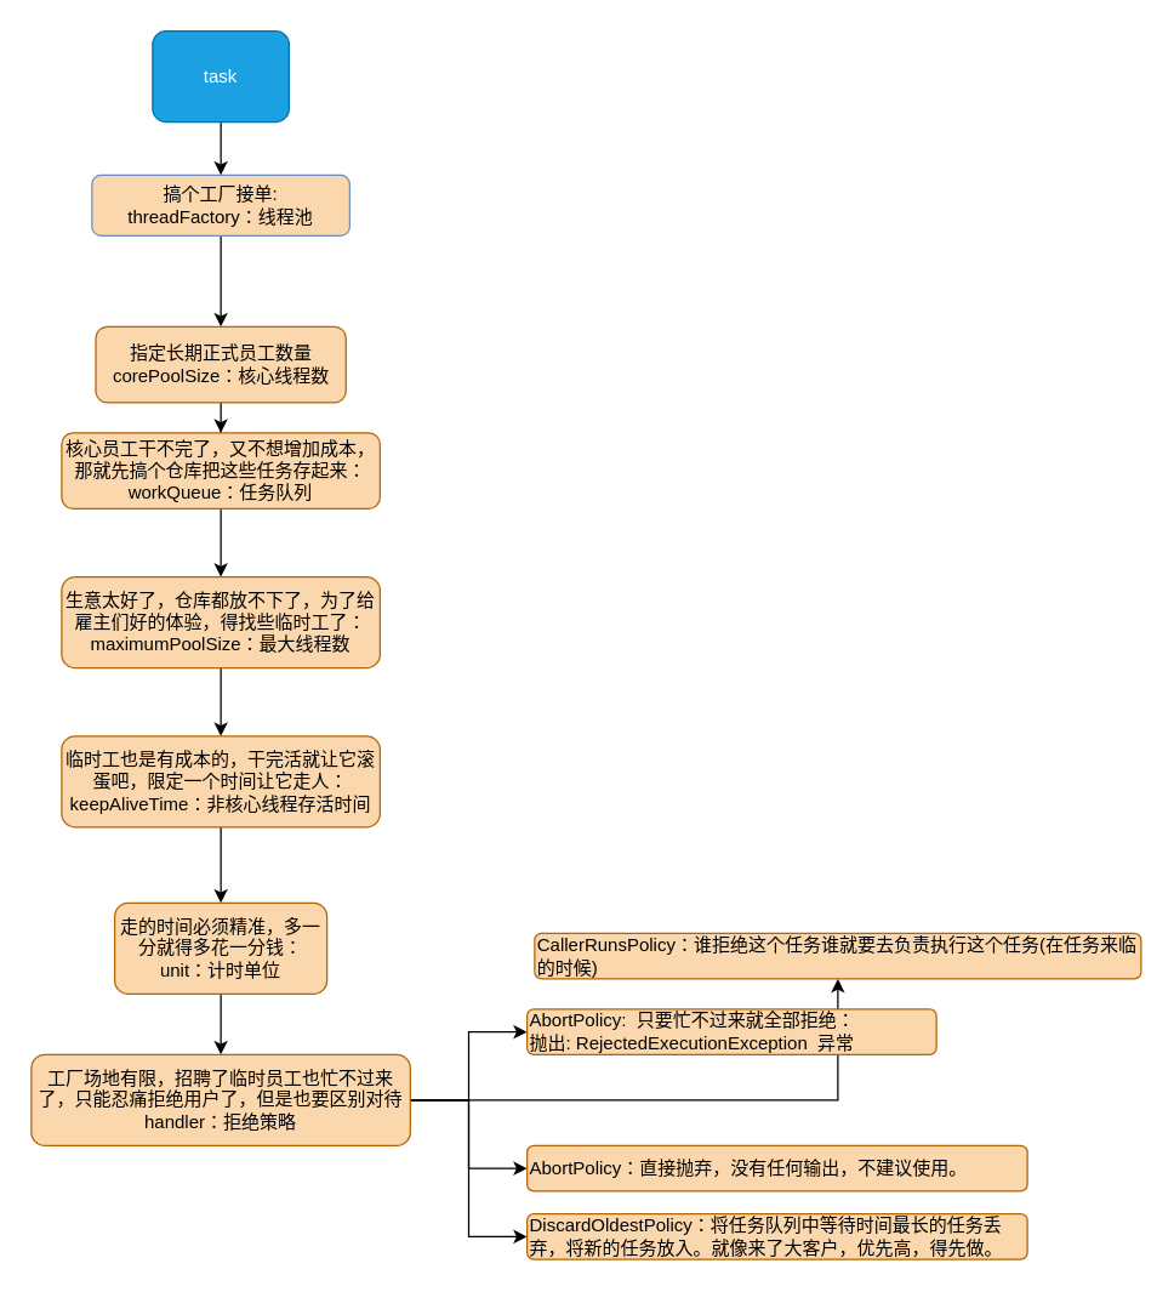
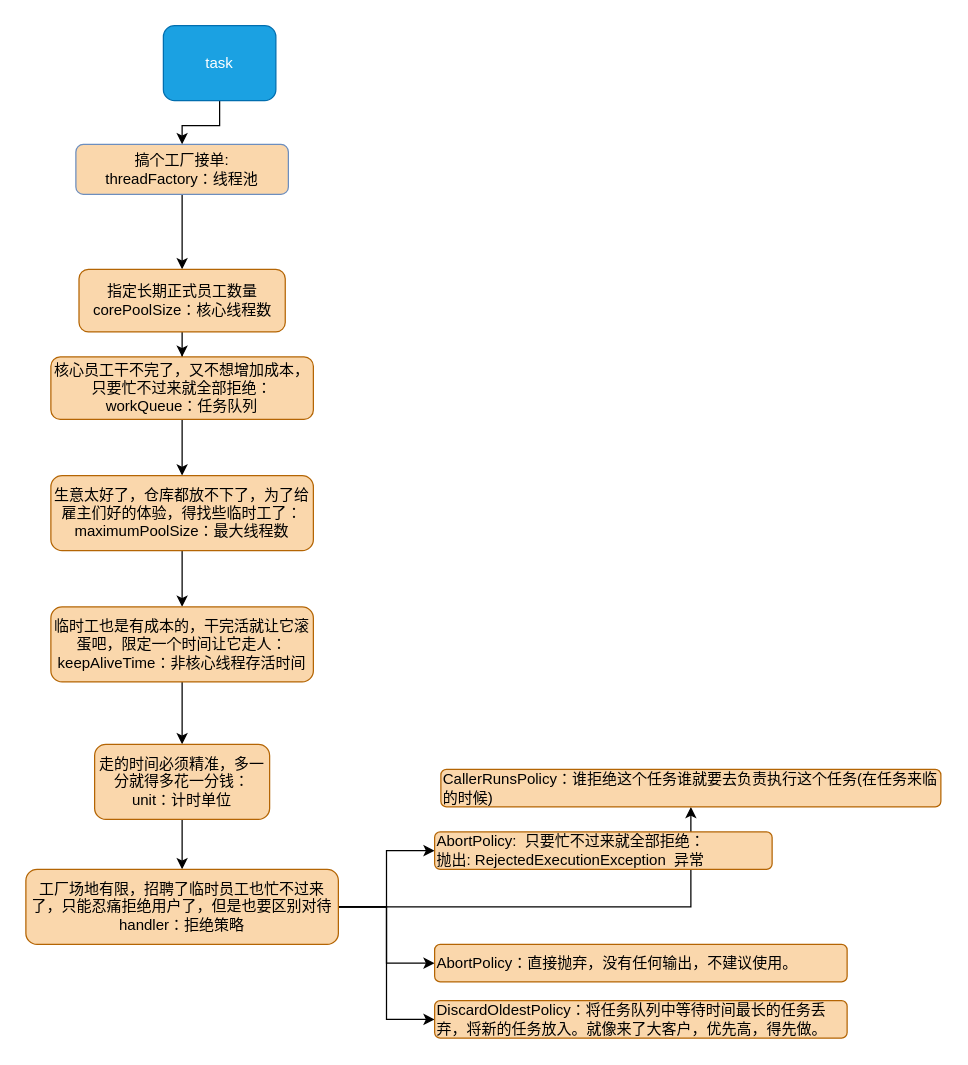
  <mxCell id="0" />
  <mxCell id="1" parent="0" />
  <mxCell id="2" style="edgeStyle=orthogonalEdgeStyle;rounded=0;orthogonalLoop=1;jettySize=auto;html=1;" edge="1" parent="1" source="3" target="7"><mxGeometry relative="1" as="geometry" /></mxCell>
  <mxCell id="3" value="搞个工厂接单:&lt;br&gt;threadFactory：线程池" style="rounded=1;whiteSpace=wrap;html=1;fillColor=#fad7ac;strokeColor=#6c8ebf;" vertex="1" parent="1"><mxGeometry x="60" y="115" width="170" height="40" as="geometry" /></mxCell>
  <mxCell id="4" style="edgeStyle=orthogonalEdgeStyle;rounded=0;orthogonalLoop=1;jettySize=auto;html=1;" edge="1" parent="1" source="5" target="3"><mxGeometry relative="1" as="geometry"><mxPoint x="254" y="50" as="targetPoint" /></mxGeometry></mxCell>
- <mxCell id="5" value="task" style="rounded=1;whiteSpace=wrap;html=1;fillColor=#1ba1e2;fontColor=#ffffff;strokeColor=#006EAF;" vertex="1" parent="1"><mxGeometry x="100" y="20" width="90" height="60" as="geometry" /></mxCell>
+ <mxCell id="5" value="task" style="rounded=1;whiteSpace=wrap;html=1;fillColor=#1ba1e2;fontColor=#ffffff;strokeColor=#006EAF;" vertex="1" parent="1"><mxGeometry x="130" y="20" width="90" height="60" as="geometry" /></mxCell>
  <mxCell id="6" style="edgeStyle=orthogonalEdgeStyle;rounded=0;orthogonalLoop=1;jettySize=auto;html=1;entryX=0.5;entryY=0;entryDx=0;entryDy=0;" edge="1" parent="1" source="7" target="9"><mxGeometry relative="1" as="geometry" /></mxCell>
  <mxCell id="7" value="指定长期正式员工数量corePoolSize：核心线程数" style="whiteSpace=wrap;html=1;fillColor=#fad7ac;strokeColor=#b46504;rounded=1;" vertex="1" parent="1"><mxGeometry x="62.5" y="215" width="165" height="50" as="geometry" /></mxCell>
  <mxCell id="8" value="" style="edgeStyle=orthogonalEdgeStyle;rounded=0;orthogonalLoop=1;jettySize=auto;html=1;" edge="1" parent="1" source="9" target="11"><mxGeometry relative="1" as="geometry" /></mxCell>
- <mxCell id="9" value="核心员工干不完了，又不想增加成本，那就先搞个仓库把这些任务存起来：&lt;br&gt;workQueue：任务队列" style="whiteSpace=wrap;html=1;fillColor=#fad7ac;strokeColor=#b46504;rounded=1;" vertex="1" parent="1"><mxGeometry x="40" y="285" width="210" height="50" as="geometry" /></mxCell>
+ <mxCell id="9" value="核心员工干不完了，又不想增加成本，只要忙不过来就全部拒绝：&lt;br&gt;workQueue：任务队列" style="whiteSpace=wrap;html=1;fillColor=#fad7ac;strokeColor=#b46504;rounded=1;" vertex="1" parent="1"><mxGeometry x="40" y="285" width="210" height="50" as="geometry" /></mxCell>
  <mxCell id="10" value="" style="edgeStyle=orthogonalEdgeStyle;rounded=0;orthogonalLoop=1;jettySize=auto;html=1;" edge="1" parent="1" source="11" target="13"><mxGeometry relative="1" as="geometry" /></mxCell>
  <mxCell id="11" value="生意太好了，仓库都放不下了，为了给雇主们好的体验，得找些临时工了：&lt;br&gt;maximumPoolSize：最大线程数" style="whiteSpace=wrap;html=1;fillColor=#fad7ac;strokeColor=#b46504;rounded=1;" vertex="1" parent="1"><mxGeometry x="40" y="380" width="210" height="60" as="geometry" /></mxCell>
  <mxCell id="12" value="" style="edgeStyle=orthogonalEdgeStyle;rounded=0;orthogonalLoop=1;jettySize=auto;html=1;" edge="1" parent="1" source="13" target="15"><mxGeometry relative="1" as="geometry" /></mxCell>
  <mxCell id="13" value="临时工也是有成本的，干完活就让它滚蛋吧，限定一个时间让它走人：&lt;br&gt;keepAliveTime：非核心线程存活时间" style="whiteSpace=wrap;html=1;fillColor=#fad7ac;strokeColor=#b46504;rounded=1;" vertex="1" parent="1"><mxGeometry x="40" y="485" width="210" height="60" as="geometry" /></mxCell>
  <mxCell id="14" value="" style="edgeStyle=orthogonalEdgeStyle;rounded=0;orthogonalLoop=1;jettySize=auto;html=1;" edge="1" parent="1" source="15" target="20"><mxGeometry relative="1" as="geometry" /></mxCell>
  <mxCell id="15" value="走的时间必须精准，多一分就得多花一分钱：&lt;br&gt;unit：计时单位" style="whiteSpace=wrap;html=1;fillColor=#fad7ac;strokeColor=#b46504;rounded=1;" vertex="1" parent="1"><mxGeometry x="75" y="595" width="140" height="60" as="geometry" /></mxCell>
  <mxCell id="16" value="" style="edgeStyle=orthogonalEdgeStyle;rounded=0;orthogonalLoop=1;jettySize=auto;html=1;" edge="1" parent="1" source="20" target="21"><mxGeometry relative="1" as="geometry" /></mxCell>
  <mxCell id="17" value="" style="edgeStyle=orthogonalEdgeStyle;rounded=0;orthogonalLoop=1;jettySize=auto;html=1;" edge="1" parent="1" source="20" target="22"><mxGeometry relative="1" as="geometry" /></mxCell>
  <mxCell id="18" value="" style="edgeStyle=orthogonalEdgeStyle;rounded=0;orthogonalLoop=1;jettySize=auto;html=1;entryX=0;entryY=0.5;entryDx=0;entryDy=0;" edge="1" parent="1" source="20" target="23"><mxGeometry relative="1" as="geometry" /></mxCell>
  <mxCell id="19" value="" style="edgeStyle=orthogonalEdgeStyle;rounded=0;orthogonalLoop=1;jettySize=auto;html=1;entryX=0;entryY=0.5;entryDx=0;entryDy=0;" edge="1" parent="1" source="20" target="24"><mxGeometry relative="1" as="geometry" /></mxCell>
  <mxCell id="20" value="工厂场地有限，招聘了临时员工也忙不过来了，只能忍痛拒绝用户了，但是也要区别对待&lt;br&gt;handler：拒绝策略" style="whiteSpace=wrap;html=1;fillColor=#fad7ac;strokeColor=#b46504;rounded=1;" vertex="1" parent="1"><mxGeometry x="20" y="695" width="250" height="60" as="geometry" /></mxCell>
  <mxCell id="21" value="AbortPolicy:&amp;nbsp; 只要忙不过来就全部拒绝：&lt;br&gt;抛出:&amp;nbsp;RejectedExecutionException&amp;nbsp; 异常" style="whiteSpace=wrap;html=1;fillColor=#fad7ac;strokeColor=#b46504;rounded=1;align=left;" vertex="1" parent="1"><mxGeometry x="347" y="665" width="270" height="30" as="geometry" /></mxCell>
  <mxCell id="22" value="CallerRunsPolicy：谁拒绝这个任务谁就要去负责执行这个任务(在任务来临的时候)" style="whiteSpace=wrap;html=1;fillColor=#fad7ac;strokeColor=#b46504;rounded=1;align=left;" vertex="1" parent="1"><mxGeometry x="352" y="615" width="400" height="30" as="geometry" /></mxCell>
  <mxCell id="23" value="AbortPolicy：直接抛弃，没有任何输出，不建议使用。" style="whiteSpace=wrap;html=1;fillColor=#fad7ac;strokeColor=#b46504;rounded=1;align=left;" vertex="1" parent="1"><mxGeometry x="347" y="755" width="330" height="30" as="geometry" /></mxCell>
  <mxCell id="24" value="DiscardOldestPolicy：将任务队列中等待时间最长的任务丢弃，将新的任务放入。就像来了大客户，优先高，得先做。" style="whiteSpace=wrap;html=1;fillColor=#fad7ac;strokeColor=#b46504;rounded=1;align=left;" vertex="1" parent="1"><mxGeometry x="347" y="800" width="330" height="30" as="geometry" /></mxCell>
